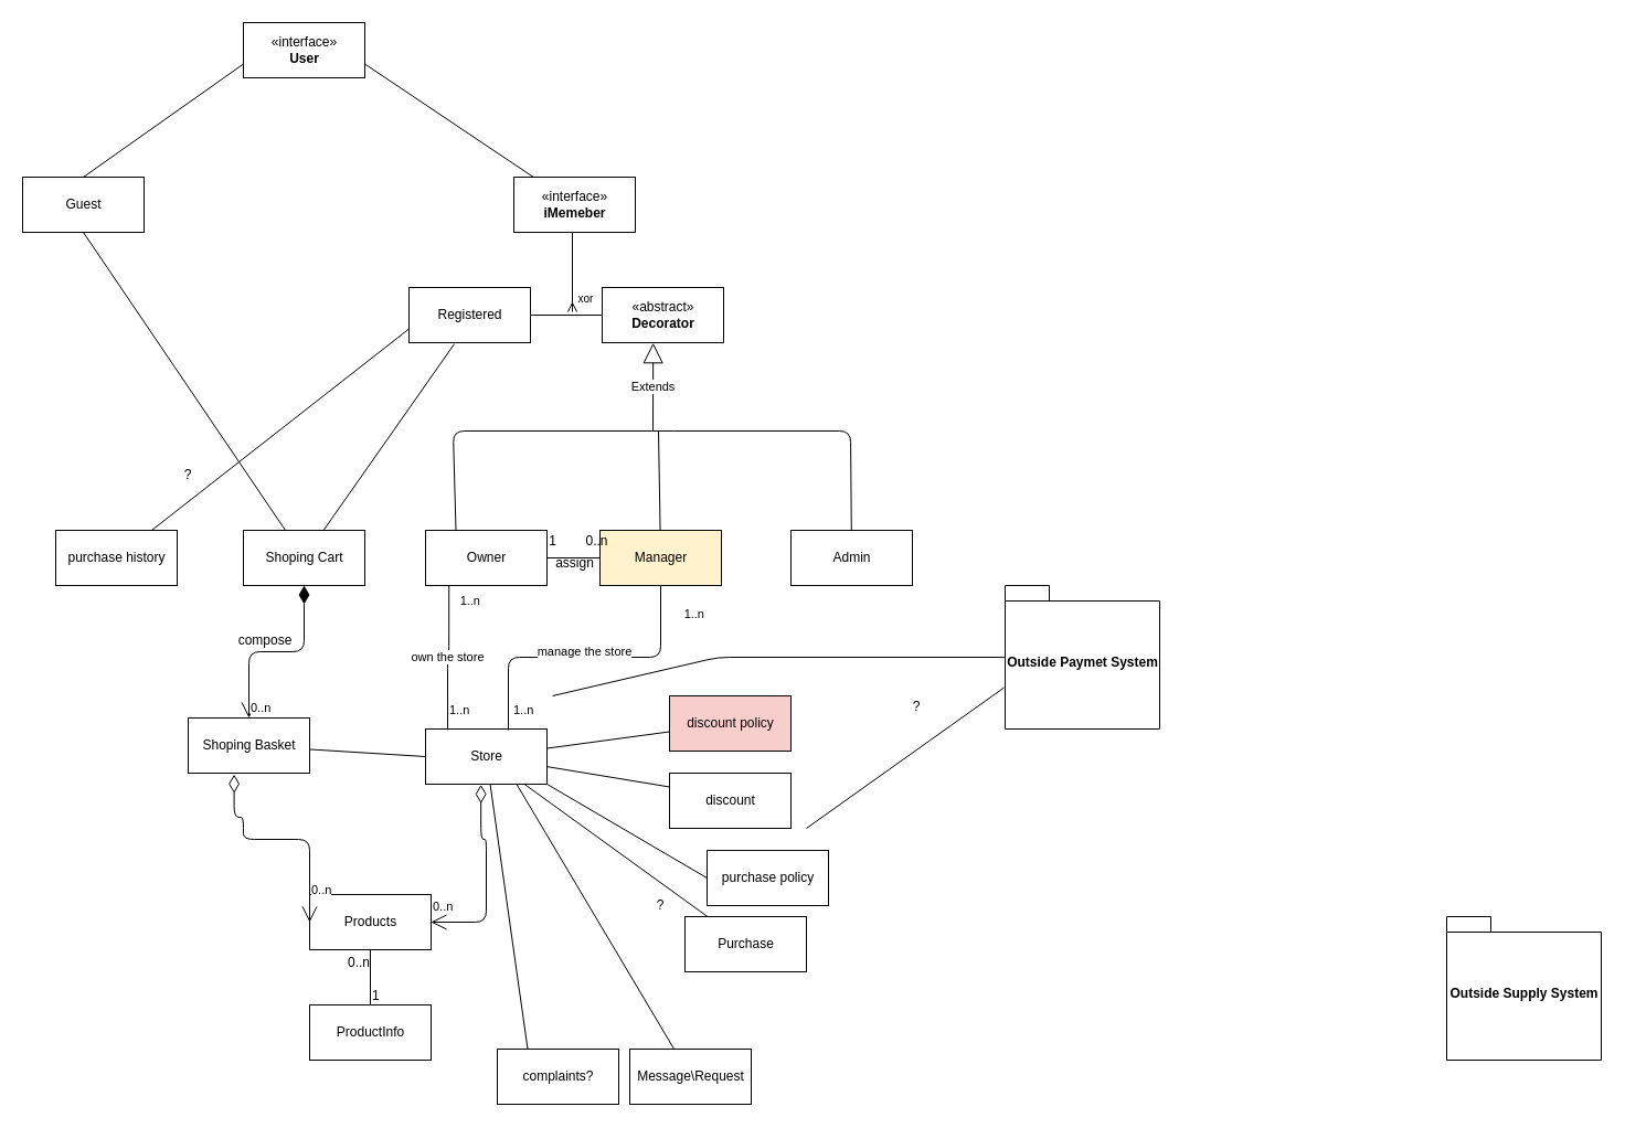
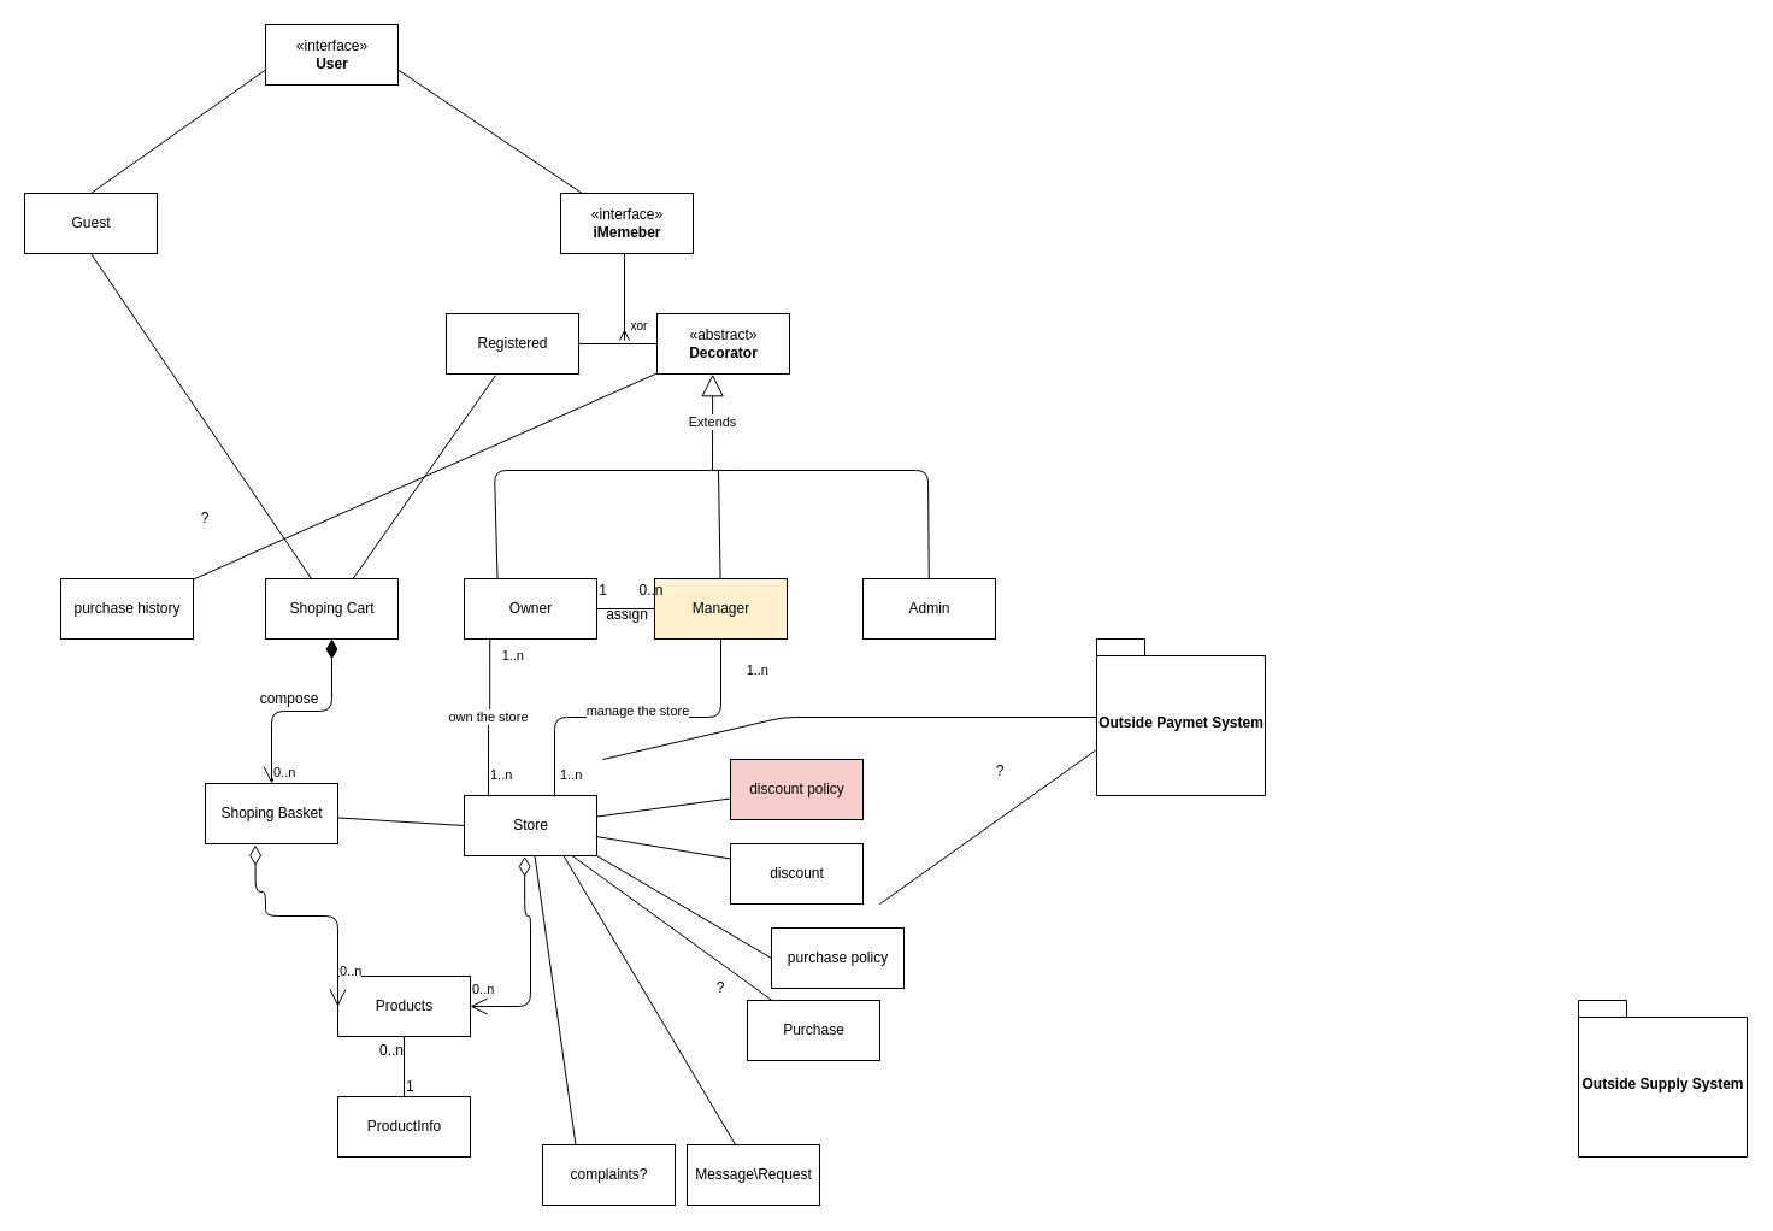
  <mxCell id="0" />
  <mxCell id="1" parent="0" />
  <mxCell id="2" value="Guest" style="html=1;" parent="1" vertex="1"><mxGeometry x="20" y="160" width="110" height="50" as="geometry" /></mxCell>
  <mxCell id="3" value="Owner" style="html=1;" parent="1" vertex="1"><mxGeometry x="385" y="480" width="110" height="50" as="geometry" /></mxCell>
  <mxCell id="4" value="Manager" style="html=1;fillColor=#fff2cc;" parent="1" vertex="1"><mxGeometry x="543" y="480" width="110" height="50" as="geometry" /></mxCell>
  <mxCell id="5" value="Admin" style="html=1;" parent="1" vertex="1"><mxGeometry x="716" y="480" width="110" height="50" as="geometry" /></mxCell>
  <mxCell id="6" value="Store" style="html=1;" parent="1" vertex="1"><mxGeometry x="385" y="660" width="110" height="50" as="geometry" /></mxCell>
  <mxCell id="7" value="own the store" style="endArrow=none;html=1;endSize=12;startArrow=none;startSize=14;startFill=0;edgeStyle=orthogonalEdgeStyle;exitX=0.193;exitY=1.008;exitDx=0;exitDy=0;exitPerimeter=0;entryX=0.182;entryY=0.016;entryDx=0;entryDy=0;entryPerimeter=0;endFill=0;" parent="1" source="3" target="6" edge="1"><mxGeometry relative="1" as="geometry"><mxPoint x="360" y="680" as="sourcePoint" /><mxPoint x="520" y="680" as="targetPoint" /></mxGeometry></mxCell>
  <mxCell id="8" value="1..n" style="edgeLabel;resizable=0;html=1;align=left;verticalAlign=top;" parent="7" connectable="0" vertex="1"><mxGeometry x="-1" relative="1" as="geometry"><mxPoint x="-1.23" y="99.6" as="offset" /></mxGeometry></mxCell>
  <mxCell id="9" value="1..n" style="edgeLabel;resizable=0;html=1;align=right;verticalAlign=top;" parent="7" connectable="0" vertex="1"><mxGeometry x="1" relative="1" as="geometry"><mxPoint x="29.98" y="-130.6" as="offset" /></mxGeometry></mxCell>
  <mxCell id="10" value="manage the store" style="endArrow=none;html=1;endSize=12;startArrow=none;startSize=14;startFill=0;edgeStyle=orthogonalEdgeStyle;exitX=0.5;exitY=1;exitDx=0;exitDy=0;entryX=0.682;entryY=0.02;entryDx=0;entryDy=0;entryPerimeter=0;endFill=0;" parent="1" source="4" target="6" edge="1"><mxGeometry x="-0.001" y="-5" relative="1" as="geometry"><mxPoint x="421.23" y="550.4" as="sourcePoint" /><mxPoint x="420.02" y="680.8" as="targetPoint" /><mxPoint as="offset" /></mxGeometry></mxCell>
  <mxCell id="11" value="1..n" style="edgeLabel;resizable=0;html=1;align=left;verticalAlign=top;" parent="10" connectable="0" vertex="1"><mxGeometry x="-1" relative="1" as="geometry"><mxPoint x="-135" y="99.6" as="offset" /></mxGeometry></mxCell>
  <mxCell id="12" value="1..n" style="edgeLabel;resizable=0;html=1;align=right;verticalAlign=top;" parent="10" connectable="0" vertex="1"><mxGeometry x="1" relative="1" as="geometry"><mxPoint x="177.62" y="-117.8" as="offset" /></mxGeometry></mxCell>
  <mxCell id="13" value="" style="endArrow=none;endFill=0;endSize=12;html=1;entryX=0;entryY=0.5;entryDx=0;entryDy=0;exitX=1;exitY=0.5;exitDx=0;exitDy=0;" parent="1" source="3" target="4" edge="1"><mxGeometry width="160" relative="1" as="geometry"><mxPoint x="280" y="480" as="sourcePoint" /><mxPoint x="440" y="480" as="targetPoint" /><Array as="points" /></mxGeometry></mxCell>
  <mxCell id="14" value="1" style="text;html=1;align=center;verticalAlign=middle;resizable=0;points=[];autosize=1;" parent="1" vertex="1"><mxGeometry x="490" y="480" width="20" height="20" as="geometry" /></mxCell>
  <mxCell id="15" value="0..n" style="text;html=1;align=center;verticalAlign=middle;resizable=0;points=[];autosize=1;" parent="1" vertex="1"><mxGeometry x="520" y="480" width="40" height="20" as="geometry" /></mxCell>
  <mxCell id="16" value="assign" style="text;html=1;align=center;verticalAlign=middle;resizable=0;points=[];autosize=1;" parent="1" vertex="1"><mxGeometry x="495" y="500" width="50" height="20" as="geometry" /></mxCell>
  <mxCell id="17" value="" style="endArrow=none;html=1;entryX=0.25;entryY=0;entryDx=0;entryDy=0;" parent="1" edge="1" target="3" source="5"><mxGeometry width="50" height="50" relative="1" as="geometry"><mxPoint x="770" y="478" as="sourcePoint" /><mxPoint x="410" y="478" as="targetPoint" /><Array as="points"><mxPoint x="770" y="390" /><mxPoint x="600" y="390" /><mxPoint x="410" y="390" /></Array></mxGeometry></mxCell>
  <mxCell id="18" value="" style="endArrow=none;html=1;" parent="1" edge="1" source="4"><mxGeometry width="50" height="50" relative="1" as="geometry"><mxPoint x="590" y="480" as="sourcePoint" /><mxPoint x="596" y="390" as="targetPoint" /></mxGeometry></mxCell>
  <mxCell id="19" value="Registered" style="html=1;" parent="1" vertex="1"><mxGeometry x="370" y="260" width="110" height="50" as="geometry" /></mxCell>
  <mxCell id="20" value="" style="line;strokeWidth=1;fillColor=none;align=left;verticalAlign=middle;spacingTop=-1;spacingLeft=3;spacingRight=3;rotatable=0;labelPosition=right;points=[];portConstraint=eastwest;" parent="1" vertex="1"><mxGeometry x="480" y="281" width="70" height="8" as="geometry" /></mxCell>
  <mxCell id="21" value="«abstract»&lt;br&gt;&lt;b&gt;Decorator&lt;/b&gt;" style="html=1;" parent="1" vertex="1"><mxGeometry x="545" y="260" width="110" height="50" as="geometry" /></mxCell>
  <mxCell id="22" value="Extends" style="endArrow=block;endSize=16;endFill=0;html=1;entryX=0.42;entryY=1.004;entryDx=0;entryDy=0;entryPerimeter=0;" parent="1" target="21" edge="1"><mxGeometry width="160" relative="1" as="geometry"><mxPoint x="591" y="390" as="sourcePoint" /><mxPoint x="375.484" y="0" as="targetPoint" /></mxGeometry></mxCell>
  <mxCell id="23" value="" style="endArrow=none;html=1;endFill=0;startArrow=ERmany;startFill=0;" parent="1" edge="1" target="25"><mxGeometry width="50" height="50" relative="1" as="geometry"><mxPoint x="518" y="282" as="sourcePoint" /><mxPoint x="518" y="150" as="targetPoint" /><Array as="points"><mxPoint x="518" y="190" /></Array></mxGeometry></mxCell>
  <mxCell id="24" value="&lt;font size=&quot;1&quot;&gt;xor&lt;/font&gt;" style="text;html=1;align=center;verticalAlign=middle;resizable=0;points=[];autosize=1;" parent="1" vertex="1"><mxGeometry x="515" y="260" width="30" height="20" as="geometry" /></mxCell>
  <mxCell id="25" value="«interface»&lt;br&gt;&lt;b&gt;iMemeber&lt;/b&gt;" style="html=1;" parent="1" vertex="1"><mxGeometry x="465" y="160" width="110" height="50" as="geometry" /></mxCell>
  <mxCell id="26" value="«interface»&lt;br&gt;&lt;b&gt;User&lt;/b&gt;" style="html=1;" parent="1" vertex="1"><mxGeometry x="220" y="20" width="110" height="50" as="geometry" /></mxCell>
  <mxCell id="27" value="" style="endArrow=none;html=1;entryX=0;entryY=0.75;entryDx=0;entryDy=0;exitX=0.5;exitY=0;exitDx=0;exitDy=0;" parent="1" target="26" edge="1" source="2"><mxGeometry width="50" height="50" relative="1" as="geometry"><mxPoint x="70" y="240" as="sourcePoint" /><mxPoint x="460" y="80" as="targetPoint" /><Array as="points" /></mxGeometry></mxCell>
  <mxCell id="28" value="" style="endArrow=none;html=1;entryX=1;entryY=0.75;entryDx=0;entryDy=0;" parent="1" source="25" target="26" edge="1"><mxGeometry width="50" height="50" relative="1" as="geometry"><mxPoint x="410" y="130" as="sourcePoint" /><mxPoint x="460" y="80" as="targetPoint" /><Array as="points" /></mxGeometry></mxCell>
  <mxCell id="29" value="ProductInfo" style="html=1;" parent="1" vertex="1"><mxGeometry x="280" y="910" width="110" height="50" as="geometry" /></mxCell>
  <mxCell id="30" value="Shoping Cart" style="html=1;" parent="1" vertex="1"><mxGeometry x="220" y="480" width="110" height="50" as="geometry" /></mxCell>
  <mxCell id="31" value="Message\Request" style="html=1;" parent="1" vertex="1"><mxGeometry x="570" y="950" width="110" height="50" as="geometry" /></mxCell>
  <mxCell id="32" value="complaints?" style="html=1;" parent="1" vertex="1"><mxGeometry x="450" y="950" width="110" height="50" as="geometry" /></mxCell>
  <mxCell id="33" value="purchase policy" style="html=1;" parent="1" vertex="1"><mxGeometry x="640" y="770" width="110" height="50" as="geometry" /></mxCell>
  <mxCell id="34" value="purchase history" style="html=1;" parent="1" vertex="1"><mxGeometry x="50" y="480" width="110" height="50" as="geometry" /></mxCell>
  <mxCell id="35" value="Outside Paymet System" style="shape=folder;fontStyle=1;spacingTop=10;tabWidth=40;tabHeight=14;tabPosition=left;html=1;" parent="1" vertex="1"><mxGeometry x="910" y="530" width="140" height="130" as="geometry" /></mxCell>
  <mxCell id="36" value="Outside Supply System" style="shape=folder;fontStyle=1;spacingTop=10;tabWidth=40;tabHeight=14;tabPosition=left;html=1;" parent="1" vertex="1"><mxGeometry x="1310" y="830" width="140" height="130" as="geometry" /></mxCell>
  <mxCell id="37" value="Purchase" style="html=1;" parent="1" vertex="1"><mxGeometry x="620" y="830" width="110" height="50" as="geometry" /></mxCell>
  <mxCell id="38" value="discount policy" style="html=1;fillColor=#f8cecc;" parent="1" vertex="1"><mxGeometry x="606" y="630" width="110" height="50" as="geometry" /></mxCell>
  <mxCell id="39" value="Shoping Basket" style="html=1;" vertex="1" parent="1"><mxGeometry x="170" y="650" width="110" height="50" as="geometry" /></mxCell>
  <mxCell id="40" value="" style="endArrow=none;html=1;entryX=0;entryY=0.5;entryDx=0;entryDy=0;" edge="1" parent="1" source="39" target="6"><mxGeometry width="50" height="50" relative="1" as="geometry"><mxPoint x="380" y="740" as="sourcePoint" /><mxPoint x="430" y="690" as="targetPoint" /></mxGeometry></mxCell>
  <mxCell id="41" value="Products" style="html=1;" vertex="1" parent="1"><mxGeometry x="280" y="810" width="110" height="50" as="geometry" /></mxCell>
  <mxCell id="42" value="0..n" style="endArrow=open;html=1;endSize=12;startArrow=diamondThin;startSize=14;startFill=0;edgeStyle=orthogonalEdgeStyle;align=left;verticalAlign=bottom;exitX=0.456;exitY=1.01;exitDx=0;exitDy=0;exitPerimeter=0;" edge="1" parent="1" source="6" target="41"><mxGeometry x="1" y="-5" relative="1" as="geometry"><mxPoint x="470" y="750" as="sourcePoint" /><mxPoint x="630" y="750" as="targetPoint" /><Array as="points"><mxPoint x="435" y="760" /><mxPoint x="440" y="760" /></Array><mxPoint as="offset" /></mxGeometry></mxCell>
  <mxCell id="43" value="" style="endArrow=none;html=1;rounded=0;" edge="1" parent="1" source="29" target="41"><mxGeometry relative="1" as="geometry"><mxPoint x="360" y="760" as="sourcePoint" /><mxPoint x="520" y="760" as="targetPoint" /></mxGeometry></mxCell>
  <mxCell id="44" value="1" style="resizable=0;html=1;align=left;verticalAlign=bottom;" connectable="0" vertex="1" parent="43"><mxGeometry x="-1" relative="1" as="geometry" /></mxCell>
  <mxCell id="45" value="0..n" style="resizable=0;html=1;align=right;verticalAlign=bottom;" connectable="0" vertex="1" parent="43"><mxGeometry x="1" relative="1" as="geometry"><mxPoint y="20.34" as="offset" /></mxGeometry></mxCell>
  <mxCell id="46" value="0..n" style="endArrow=open;html=1;endSize=12;startArrow=diamondThin;startSize=14;startFill=0;edgeStyle=orthogonalEdgeStyle;align=left;verticalAlign=bottom;exitX=0.378;exitY=1.024;exitDx=0;exitDy=0;exitPerimeter=0;entryX=0;entryY=0.5;entryDx=0;entryDy=0;" edge="1" parent="1" source="39" target="41"><mxGeometry x="0.802" relative="1" as="geometry"><mxPoint x="250" y="770" as="sourcePoint" /><mxPoint x="410" y="770" as="targetPoint" /><Array as="points"><mxPoint x="212" y="740" /><mxPoint x="220" y="740" /><mxPoint x="220" y="760" /><mxPoint x="280" y="760" /></Array><mxPoint as="offset" /></mxGeometry></mxCell>
  <mxCell id="47" value="0..n" style="endArrow=open;html=1;endSize=12;startArrow=diamondThin;startSize=14;startFill=1;edgeStyle=orthogonalEdgeStyle;align=left;verticalAlign=bottom;exitX=0.5;exitY=1;exitDx=0;exitDy=0;entryX=0.5;entryY=0;entryDx=0;entryDy=0;" edge="1" parent="1" source="30" target="39"><mxGeometry x="1" relative="1" as="geometry"><mxPoint x="360" y="710" as="sourcePoint" /><mxPoint x="520" y="710" as="targetPoint" /><mxPoint as="offset" /></mxGeometry></mxCell>
  <mxCell id="48" value="" style="endArrow=none;html=1;entryX=0.5;entryY=1;entryDx=0;entryDy=0;" edge="1" parent="1" source="30" target="2"><mxGeometry width="50" height="50" relative="1" as="geometry"><mxPoint x="210" y="370" as="sourcePoint" /><mxPoint x="260" y="320" as="targetPoint" /></mxGeometry></mxCell>
  <mxCell id="49" value="" style="endArrow=none;html=1;entryX=0.373;entryY=1.024;entryDx=0;entryDy=0;entryPerimeter=0;" edge="1" parent="1" source="30" target="19"><mxGeometry width="50" height="50" relative="1" as="geometry"><mxPoint x="250" y="390" as="sourcePoint" /><mxPoint x="300" y="340" as="targetPoint" /></mxGeometry></mxCell>
  <mxCell id="50" value="compose" style="text;html=1;strokeColor=none;fillColor=none;align=center;verticalAlign=middle;whiteSpace=wrap;rounded=0;" vertex="1" parent="1"><mxGeometry x="220" y="570" width="40" height="20" as="geometry" /></mxCell>
  <mxCell id="51" value="" style="endArrow=none;html=1;entryX=0;entryY=0.5;entryDx=0;entryDy=0;exitX=1;exitY=1;exitDx=0;exitDy=0;" edge="1" parent="1" source="6" target="33"><mxGeometry width="50" height="50" relative="1" as="geometry"><mxPoint x="500" y="760" as="sourcePoint" /><mxPoint x="550" y="710" as="targetPoint" /></mxGeometry></mxCell>
  <mxCell id="52" value="" style="endArrow=none;html=1;" edge="1" parent="1" source="37" target="6"><mxGeometry width="50" height="50" relative="1" as="geometry"><mxPoint x="500" y="810" as="sourcePoint" /><mxPoint x="550" y="760" as="targetPoint" /></mxGeometry></mxCell>
  <mxCell id="53" value="?" style="text;html=1;strokeColor=none;fillColor=none;align=center;verticalAlign=middle;whiteSpace=wrap;rounded=0;" vertex="1" parent="1"><mxGeometry x="578" y="810" width="40" height="20" as="geometry" /></mxCell>
  <mxCell id="54" value="" style="endArrow=none;html=1;" edge="1" parent="1" target="35"><mxGeometry width="50" height="50" relative="1" as="geometry"><mxPoint x="500" y="630" as="sourcePoint" /><mxPoint x="796" y="610" as="targetPoint" /><Array as="points"><mxPoint x="650" y="595" /></Array></mxGeometry></mxCell>
  <mxCell id="55" value="" style="endArrow=none;html=1;entryX=-0.007;entryY=0.712;entryDx=0;entryDy=0;entryPerimeter=0;" edge="1" parent="1" target="35"><mxGeometry width="50" height="50" relative="1" as="geometry"><mxPoint x="730" y="750" as="sourcePoint" /><mxPoint x="820" y="639.5" as="targetPoint" /></mxGeometry></mxCell>
  <mxCell id="56" value="?" style="text;html=1;strokeColor=none;fillColor=none;align=center;verticalAlign=middle;whiteSpace=wrap;rounded=0;" vertex="1" parent="1"><mxGeometry x="810" y="630" width="40" height="20" as="geometry" /></mxCell>
  <mxCell id="57" value="" style="endArrow=none;html=1;entryX=0.75;entryY=1;entryDx=0;entryDy=0;" edge="1" parent="1" source="31" target="6"><mxGeometry width="50" height="50" relative="1" as="geometry"><mxPoint x="580" y="870" as="sourcePoint" /><mxPoint x="630" y="820" as="targetPoint" /></mxGeometry></mxCell>
  <mxCell id="58" value="" style="endArrow=none;html=1;exitX=0.25;exitY=0;exitDx=0;exitDy=0;" edge="1" parent="1" source="32" target="6"><mxGeometry width="50" height="50" relative="1" as="geometry"><mxPoint x="490" y="930" as="sourcePoint" /><mxPoint x="540" y="880" as="targetPoint" /></mxGeometry></mxCell>
  <mxCell id="59" value="" style="endArrow=none;html=1;" edge="1" parent="1" source="6" target="38"><mxGeometry width="50" height="50" relative="1" as="geometry"><mxPoint x="720" y="690" as="sourcePoint" /><mxPoint x="770" y="640" as="targetPoint" /></mxGeometry></mxCell>
  <mxCell id="60" value="discount" style="html=1;" vertex="1" parent="1"><mxGeometry x="606" y="700" width="110" height="50" as="geometry" /></mxCell>
  <mxCell id="61" value="" style="endArrow=none;html=1;entryX=0;entryY=0.25;entryDx=0;entryDy=0;" edge="1" parent="1" source="6" target="60"><mxGeometry width="50" height="50" relative="1" as="geometry"><mxPoint x="530" y="740" as="sourcePoint" /><mxPoint x="580" y="690" as="targetPoint" /></mxGeometry></mxCell>
- <mxCell id="62" value="" style="endArrow=none;html=1;entryX=0;entryY=0.75;entryDx=0;entryDy=0;" edge="1" parent="1" source="34" target="19"><mxGeometry width="50" height="50" relative="1" as="geometry"><mxPoint x="130" y="460" as="sourcePoint" /><mxPoint x="180" y="410" as="targetPoint" /></mxGeometry></mxCell>
+ <mxCell id="62" value="" style="endArrow=none;html=1;" edge="1" parent="1" source="34" target="21"><mxGeometry width="50" height="50" relative="1" as="geometry"><mxPoint x="130" y="460" as="sourcePoint" /><mxPoint x="180" y="410" as="targetPoint" /></mxGeometry></mxCell>
  <mxCell id="63" value="?" style="text;html=1;strokeColor=none;fillColor=none;align=center;verticalAlign=middle;whiteSpace=wrap;rounded=0;" vertex="1" parent="1"><mxGeometry x="150" y="420" width="40" height="20" as="geometry" /></mxCell>
